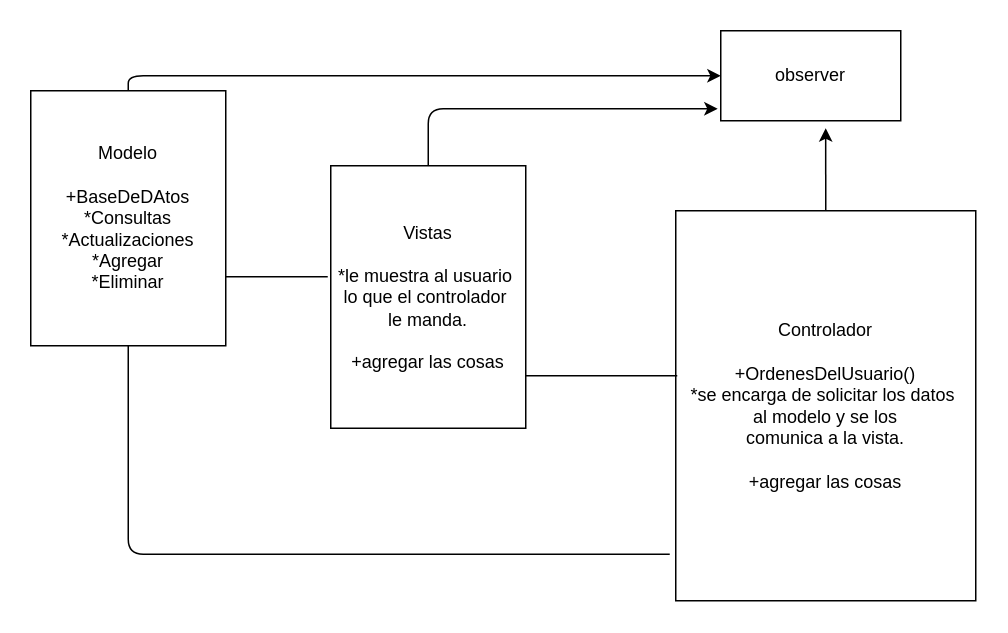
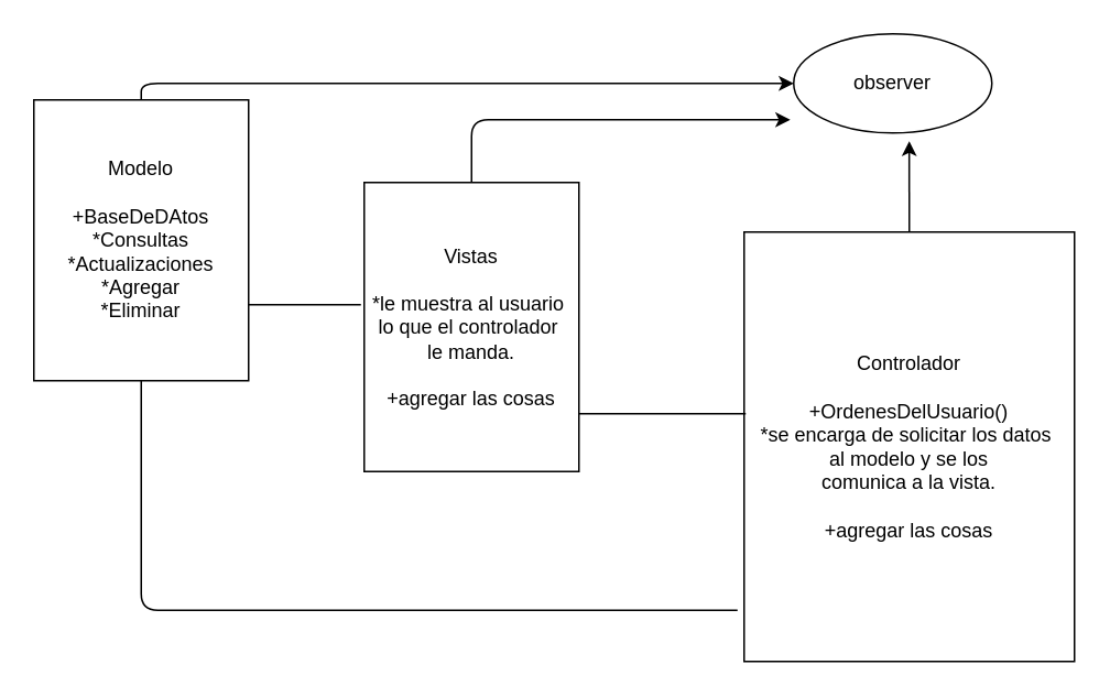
  <mxCell id="0" />
  <mxCell id="1" parent="0" />
  <mxCell id="2" value="Modelo&lt;br&gt;&lt;br&gt;+BaseDeDAtos&lt;br&gt;*Consultas&lt;br&gt;*Actualizaciones&lt;br&gt;*Agregar&lt;br&gt;*Eliminar" style="rounded=0;whiteSpace=wrap;html=1;" vertex="1" parent="1"><mxGeometry x="20" y="60" width="130" height="170" as="geometry" /></mxCell>
  <mxCell id="3" value="Vistas&lt;br&gt;&lt;br&gt;*le muestra al usuario&amp;nbsp;&lt;br&gt;lo que el controlador&amp;nbsp;&lt;br&gt;le manda.&lt;br&gt;&lt;br&gt;+agregar las cosas" style="rounded=0;whiteSpace=wrap;html=1;" vertex="1" parent="1"><mxGeometry x="220" y="110" width="130" height="175" as="geometry" /></mxCell>
  <mxCell id="4" value="Controlador&lt;br&gt;&lt;br&gt;+OrdenesDelUsuario()&lt;br&gt;*se encarga de solicitar los datos&amp;nbsp;&lt;br&gt;al modelo y se los&lt;br&gt;comunica a la vista.&lt;br&gt;&lt;br&gt;+agregar las cosas" style="rounded=0;whiteSpace=wrap;html=1;" vertex="1" parent="1"><mxGeometry x="450" y="140" width="200" height="260" as="geometry" /></mxCell>
- <mxCell id="5" value="observer" style="rounded=0;whiteSpace=wrap;html=1;" vertex="1" parent="1"><mxGeometry x="480" y="20" width="120" height="60" as="geometry" /></mxCell>
+ <mxCell id="5" value="observer" style="ellipse;whiteSpace=wrap;html=1;" vertex="1" parent="1"><mxGeometry x="480" y="20" width="120" height="60" as="geometry" /></mxCell>
  <mxCell id="6" value="" style="endArrow=classic;html=1;exitX=0.5;exitY=0;exitDx=0;exitDy=0;entryX=0;entryY=0.5;entryDx=0;entryDy=0;" edge="1" parent="1" source="2" target="5"><mxGeometry width="50" height="50" relative="1" as="geometry"><mxPoint x="20" y="450" as="sourcePoint" /><mxPoint x="70" y="400" as="targetPoint" /><Array as="points"><mxPoint x="85" y="50" /></Array></mxGeometry></mxCell>
  <mxCell id="7" value="" style="endArrow=none;html=1;exitX=0.5;exitY=1;exitDx=0;exitDy=0;entryX=-0.02;entryY=0.881;entryDx=0;entryDy=0;entryPerimeter=0;" edge="1" parent="1" source="2" target="4"><mxGeometry width="50" height="50" relative="1" as="geometry"><mxPoint x="20" y="470" as="sourcePoint" /><mxPoint x="70" y="420" as="targetPoint" /><Array as="points"><mxPoint x="85" y="369" /></Array></mxGeometry></mxCell>
  <mxCell id="8" value="" style="endArrow=none;html=1;" edge="1" parent="1"><mxGeometry width="50" height="50" relative="1" as="geometry"><mxPoint x="150" y="184" as="sourcePoint" /><mxPoint x="218" y="184" as="targetPoint" /></mxGeometry></mxCell>
  <mxCell id="9" value="" style="endArrow=none;html=1;entryX=0.005;entryY=0.423;entryDx=0;entryDy=0;entryPerimeter=0;" edge="1" parent="1" target="4"><mxGeometry width="50" height="50" relative="1" as="geometry"><mxPoint x="350" y="250" as="sourcePoint" /><mxPoint x="430" y="252" as="targetPoint" /></mxGeometry></mxCell>
  <mxCell id="10" value="" style="endArrow=classic;html=1;exitX=0.5;exitY=0;exitDx=0;exitDy=0;entryX=0.583;entryY=1.083;entryDx=0;entryDy=0;entryPerimeter=0;" edge="1" parent="1" source="4" target="5"><mxGeometry width="50" height="50" relative="1" as="geometry"><mxPoint x="20" y="470" as="sourcePoint" /><mxPoint x="70" y="420" as="targetPoint" /></mxGeometry></mxCell>
  <mxCell id="11" value="" style="endArrow=classic;html=1;exitX=0.5;exitY=0;exitDx=0;exitDy=0;entryX=-0.017;entryY=0.867;entryDx=0;entryDy=0;entryPerimeter=0;" edge="1" parent="1" source="3" target="5"><mxGeometry width="50" height="50" relative="1" as="geometry"><mxPoint x="20" y="470" as="sourcePoint" /><mxPoint x="490" y="100" as="targetPoint" /><Array as="points"><mxPoint x="285" y="72" /></Array></mxGeometry></mxCell>
